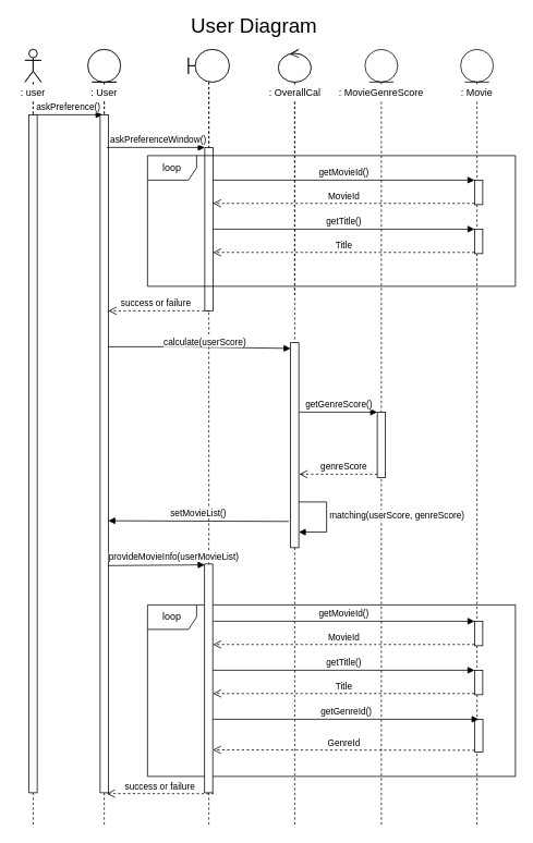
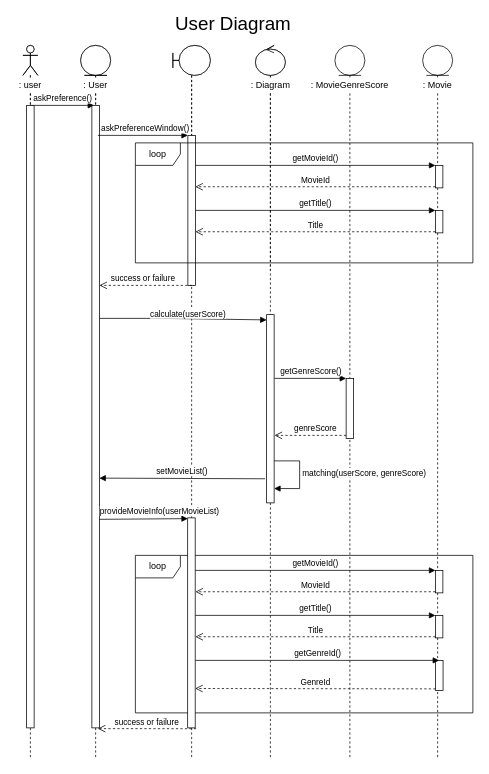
  <mxCell id="0" />
  <mxCell id="1" parent="0" />
  <mxCell id="2" value="loop" style="shape=umlFrame;whiteSpace=wrap;html=1;fillColor=#FFFFFF;" vertex="1" parent="1"><mxGeometry x="180" y="740" width="450" height="210" as="geometry" /></mxCell>
  <mxCell id="3" value="" style="shape=umlLifeline;participant=umlEntity;perimeter=lifelinePerimeter;whiteSpace=wrap;html=1;container=1;collapsible=0;recursiveResize=0;verticalAlign=top;spacingTop=36;outlineConnect=0;fillColor=#FFFFFF;" vertex="1" parent="1"><mxGeometry x="563" y="60" width="40" height="950" as="geometry" /></mxCell>
  <mxCell id="4" value="" style="html=1;points=[];perimeter=orthogonalPerimeter;" vertex="1" parent="3"><mxGeometry x="17.25" y="820" width="10" height="40" as="geometry" /></mxCell>
  <mxCell id="5" value="getGenreId()" style="html=1;verticalAlign=bottom;endArrow=block;" edge="1" parent="3" source="20"><mxGeometry relative="1" as="geometry"><mxPoint x="-313.25" y="810" as="sourcePoint" /><mxPoint x="22" y="820" as="targetPoint" /></mxGeometry></mxCell>
  <mxCell id="6" value="" style="shape=umlLifeline;participant=umlControl;perimeter=lifelinePerimeter;whiteSpace=wrap;html=1;container=1;collapsible=0;recursiveResize=0;verticalAlign=top;spacingTop=36;outlineConnect=0;fillColor=#FFFFFF;" vertex="1" parent="1"><mxGeometry x="340" y="60" width="40" height="300" as="geometry" /></mxCell>
  <mxCell id="7" value="" style="shape=umlLifeline;participant=umlActor;perimeter=lifelinePerimeter;whiteSpace=wrap;html=1;container=1;collapsible=0;recursiveResize=0;verticalAlign=top;spacingTop=36;outlineConnect=0;" vertex="1" parent="1"><mxGeometry x="30" y="60" width="20" height="300" as="geometry" /></mxCell>
  <mxCell id="8" value="" style="shape=umlLifeline;participant=umlBoundary;perimeter=lifelinePerimeter;whiteSpace=wrap;html=1;container=1;collapsible=0;recursiveResize=0;verticalAlign=top;spacingTop=36;outlineConnect=0;size=40;" vertex="1" parent="1"><mxGeometry x="230" y="60" width="50" height="300" as="geometry" /></mxCell>
  <mxCell id="9" value="askPreference()" style="html=1;verticalAlign=bottom;endArrow=block;" edge="1" parent="1" source="7"><mxGeometry width="80" relative="1" as="geometry"><mxPoint x="40" y="140" as="sourcePoint" /><mxPoint x="125" y="140" as="targetPoint" /></mxGeometry></mxCell>
  <mxCell id="10" value=": Movie" style="text;html=1;align=center;verticalAlign=middle;whiteSpace=wrap;rounded=0;fillColor=#FFFFFF;" vertex="1" parent="1"><mxGeometry x="560" y="103" width="46" height="20" as="geometry" /></mxCell>
  <mxCell id="11" value="" style="shape=umlLifeline;participant=umlEntity;perimeter=lifelinePerimeter;whiteSpace=wrap;html=1;container=1;collapsible=0;recursiveResize=0;verticalAlign=top;spacingTop=36;outlineConnect=0;fillColor=#FFFFFF;" vertex="1" parent="1"><mxGeometry x="107" y="60" width="40" height="300" as="geometry" /></mxCell>
  <mxCell id="12" value="" style="shape=umlLifeline;participant=umlEntity;perimeter=lifelinePerimeter;whiteSpace=wrap;html=1;container=1;collapsible=0;recursiveResize=0;verticalAlign=top;spacingTop=36;outlineConnect=0;fillColor=#FFFFFF;" vertex="1" parent="1"><mxGeometry x="446" y="60" width="40" height="950" as="geometry" /></mxCell>
  <mxCell id="13" value="" style="html=1;points=[];perimeter=orthogonalPerimeter;fillColor=#FFFFFF;" vertex="1" parent="12"><mxGeometry x="15" y="444" width="10" height="80" as="geometry" /></mxCell>
  <mxCell id="14" value="" style="shape=umlLifeline;participant=umlActor;perimeter=lifelinePerimeter;whiteSpace=wrap;html=1;container=1;collapsible=0;recursiveResize=0;verticalAlign=top;spacingTop=36;outlineConnect=0;" vertex="1" parent="12"><mxGeometry x="-416" width="20" height="950" as="geometry" /></mxCell>
  <mxCell id="15" value="" style="html=1;points=[];perimeter=orthogonalPerimeter;fillColor=#FFFFFF;" vertex="1" parent="14"><mxGeometry x="5" y="80" width="10" height="830" as="geometry" /></mxCell>
  <mxCell id="16" value="" style="shape=umlLifeline;participant=umlEntity;perimeter=lifelinePerimeter;whiteSpace=wrap;html=1;container=1;collapsible=0;recursiveResize=0;verticalAlign=top;spacingTop=36;outlineConnect=0;fillColor=#FFFFFF;" vertex="1" parent="12"><mxGeometry x="-339" width="40" height="950" as="geometry" /></mxCell>
  <mxCell id="17" value="" style="html=1;points=[];perimeter=orthogonalPerimeter;fillColor=#FFFFFF;" vertex="1" parent="16"><mxGeometry x="15" y="80" width="10" height="830" as="geometry" /></mxCell>
  <mxCell id="18" value="" style="shape=umlLifeline;participant=umlBoundary;perimeter=lifelinePerimeter;whiteSpace=wrap;html=1;container=1;collapsible=0;recursiveResize=0;verticalAlign=top;spacingTop=36;outlineConnect=0;size=40;" vertex="1" parent="12"><mxGeometry x="-216" width="50" height="950" as="geometry" /></mxCell>
  <mxCell id="19" value="" style="html=1;points=[];perimeter=orthogonalPerimeter;fillColor=#FFFFFF;" vertex="1" parent="18"><mxGeometry x="20" y="120" width="10" height="200" as="geometry" /></mxCell>
  <mxCell id="20" value="" style="html=1;points=[];perimeter=orthogonalPerimeter;" vertex="1" parent="18"><mxGeometry x="19.75" y="630" width="10" height="280" as="geometry" /></mxCell>
  <mxCell id="21" value="" style="shape=umlLifeline;participant=umlControl;perimeter=lifelinePerimeter;whiteSpace=wrap;html=1;container=1;collapsible=0;recursiveResize=0;verticalAlign=top;spacingTop=36;outlineConnect=0;fillColor=#FFFFFF;" vertex="1" parent="12"><mxGeometry x="-106" width="40" height="950" as="geometry" /></mxCell>
  <mxCell id="22" value="" style="html=1;points=[];perimeter=orthogonalPerimeter;fillColor=#FFFFFF;" vertex="1" parent="21"><mxGeometry x="15" y="359" width="10" height="251" as="geometry" /></mxCell>
  <mxCell id="23" value="askPreferenceWindow()" style="html=1;verticalAlign=bottom;endArrow=block;entryX=0;entryY=0;" edge="1" parent="12" target="19"><mxGeometry x="0.028" relative="1" as="geometry"><mxPoint x="-316" y="120" as="sourcePoint" /><mxPoint x="1" as="offset" /></mxGeometry></mxCell>
  <mxCell id="24" value="success or failure" style="html=1;verticalAlign=bottom;endArrow=open;dashed=1;endSize=8;exitX=0;exitY=0.95;" edge="1" parent="12"><mxGeometry x="0.061" relative="1" as="geometry"><mxPoint x="-314" y="320" as="targetPoint" /><mxPoint x="-190.5" y="320" as="sourcePoint" /><mxPoint as="offset" /></mxGeometry></mxCell>
  <mxCell id="25" value="setMovieList()" style="html=1;verticalAlign=bottom;endArrow=block;exitX=-0.2;exitY=0.872;exitDx=0;exitDy=0;exitPerimeter=0;" edge="1" parent="12" source="22"><mxGeometry width="80" relative="1" as="geometry"><mxPoint x="-96" y="577" as="sourcePoint" /><mxPoint x="-314" y="577" as="targetPoint" /></mxGeometry></mxCell>
  <mxCell id="26" value="success or failure" style="html=1;verticalAlign=bottom;endArrow=open;dashed=1;endSize=8;exitX=1.125;exitY=1.004;exitDx=0;exitDy=0;exitPerimeter=0;" edge="1" parent="12" source="20"><mxGeometry relative="1" as="geometry"><mxPoint x="-186" y="880" as="sourcePoint" /><mxPoint x="-316" y="911" as="targetPoint" /></mxGeometry></mxCell>
  <mxCell id="27" value=": MovieGenreScore" style="text;html=1;align=center;verticalAlign=middle;whiteSpace=wrap;rounded=0;fillColor=#FFFFFF;" vertex="1" parent="1"><mxGeometry x="406" y="103" width="120" height="20" as="geometry" /></mxCell>
  <mxCell id="28" value=": User" style="text;html=1;align=center;verticalAlign=middle;whiteSpace=wrap;rounded=0;fillColor=#FFFFFF;" vertex="1" parent="1"><mxGeometry x="107" y="103" width="40" height="20" as="geometry" /></mxCell>
  <mxCell id="29" value="getGenreScore()" style="html=1;verticalAlign=bottom;endArrow=block;entryX=0;entryY=0;" edge="1" parent="1" target="13"><mxGeometry relative="1" as="geometry"><mxPoint x="365.5" y="504" as="sourcePoint" /></mxGeometry></mxCell>
  <mxCell id="30" value="genreScore" style="html=1;verticalAlign=bottom;endArrow=open;dashed=1;endSize=8;exitX=0;exitY=0.95;" edge="1" parent="1" source="13"><mxGeometry x="-0.141" relative="1" as="geometry"><mxPoint x="365.5" y="580" as="targetPoint" /><mxPoint as="offset" /></mxGeometry></mxCell>
  <mxCell id="31" value="matching(userScore, genreScore)" style="edgeStyle=orthogonalEdgeStyle;html=1;align=left;spacingLeft=2;endArrow=block;rounded=0;entryX=1;entryY=0.924;entryDx=0;entryDy=0;entryPerimeter=0;" edge="1" parent="1" target="22"><mxGeometry x="-0.038" relative="1" as="geometry"><mxPoint x="365" y="614" as="sourcePoint" /><Array as="points"><mxPoint x="399" y="614" /><mxPoint x="399" y="650" /></Array><mxPoint x="373.5" y="634" as="targetPoint" /><mxPoint as="offset" /></mxGeometry></mxCell>
  <mxCell id="32" value="calculate(userScore)" style="html=1;verticalAlign=bottom;endArrow=block;entryX=0;entryY=0.028;entryDx=0;entryDy=0;entryPerimeter=0;" edge="1" parent="1" target="22"><mxGeometry x="0.059" y="-2" width="80" relative="1" as="geometry"><mxPoint x="132" y="424" as="sourcePoint" /><mxPoint x="350" y="424" as="targetPoint" /><Array as="points"><mxPoint x="215.5" y="424" /></Array><mxPoint as="offset" /></mxGeometry></mxCell>
  <mxCell id="33" value="loop" style="shape=umlFrame;whiteSpace=wrap;html=1;fillColor=#FFFFFF;" vertex="1" parent="1"><mxGeometry x="180" y="190" width="450" height="160" as="geometry" /></mxCell>
  <mxCell id="34" value="" style="html=1;points=[];perimeter=orthogonalPerimeter;fillColor=#FFFFFF;" vertex="1" parent="1"><mxGeometry x="580" y="220" width="10" height="30" as="geometry" /></mxCell>
  <mxCell id="35" value="getMovieId()" style="html=1;verticalAlign=bottom;endArrow=block;entryX=0;entryY=0;" edge="1" parent="1" source="19" target="34"><mxGeometry relative="1" as="geometry"><mxPoint x="510" y="220" as="sourcePoint" /></mxGeometry></mxCell>
  <mxCell id="36" value="MovieId" style="html=1;verticalAlign=bottom;endArrow=open;dashed=1;endSize=8;exitX=0;exitY=0.95;" edge="1" parent="1" source="34" target="19"><mxGeometry relative="1" as="geometry"><mxPoint x="510" y="296" as="targetPoint" /><mxPoint as="offset" /></mxGeometry></mxCell>
  <mxCell id="37" value="&lt;font style=&quot;font-size: 25px&quot;&gt;User Diagram&lt;/font&gt;" style="text;html=1;align=center;verticalAlign=middle;resizable=0;points=[];autosize=1;strokeColor=none;" vertex="1" parent="1"><mxGeometry x="195" y="20" width="230" height="20" as="geometry" /></mxCell>
  <mxCell id="38" value=": user" style="text;html=1;align=center;verticalAlign=middle;whiteSpace=wrap;rounded=0;fillColor=#FFFFFF;" vertex="1" parent="1"><mxGeometry x="20" y="103" width="40" height="20" as="geometry" /></mxCell>
- <mxCell id="39" value=": OverallCal" style="text;html=1;align=center;verticalAlign=middle;whiteSpace=wrap;rounded=0;fillColor=#FFFFFF;" vertex="1" parent="1"><mxGeometry x="318.5" y="103" width="83" height="20" as="geometry" /></mxCell>
+ <mxCell id="39" value=": Diagram" style="text;html=1;align=center;verticalAlign=middle;whiteSpace=wrap;rounded=0;fillColor=#FFFFFF;" vertex="1" parent="1"><mxGeometry x="318.5" y="103" width="83" height="20" as="geometry" /></mxCell>
  <mxCell id="40" value="provideMovieInfo(userMovieList)" style="html=1;verticalAlign=bottom;endArrow=block;exitX=1;exitY=0.665;exitDx=0;exitDy=0;exitPerimeter=0;" edge="1" parent="1" source="17"><mxGeometry x="0.35" y="1" width="80" relative="1" as="geometry"><mxPoint x="140" y="691" as="sourcePoint" /><mxPoint x="250" y="691" as="targetPoint" /><mxPoint as="offset" /></mxGeometry></mxCell>
  <mxCell id="41" value="GenreId" style="html=1;verticalAlign=bottom;endArrow=open;dashed=1;endSize=8;exitX=0;exitY=0.95;" edge="1" parent="1" source="4"><mxGeometry relative="1" as="geometry"><mxPoint x="259.75" y="917.5" as="targetPoint" /></mxGeometry></mxCell>
  <mxCell id="42" value="" style="html=1;points=[];perimeter=orthogonalPerimeter;fillColor=#FFFFFF;" vertex="1" parent="1"><mxGeometry x="580" y="280" width="10" height="30" as="geometry" /></mxCell>
  <mxCell id="43" value="getTitle()" style="html=1;verticalAlign=bottom;endArrow=block;entryX=0;entryY=0;" edge="1" parent="1" target="42"><mxGeometry relative="1" as="geometry"><mxPoint x="260" y="280" as="sourcePoint" /></mxGeometry></mxCell>
  <mxCell id="44" value="Title" style="html=1;verticalAlign=bottom;endArrow=open;dashed=1;endSize=8;exitX=0;exitY=0.95;" edge="1" parent="1" source="42"><mxGeometry relative="1" as="geometry"><mxPoint x="260" y="308.5" as="targetPoint" /><mxPoint as="offset" /></mxGeometry></mxCell>
  <mxCell id="45" value="" style="html=1;points=[];perimeter=orthogonalPerimeter;fillColor=#FFFFFF;" vertex="1" parent="1"><mxGeometry x="580" y="760" width="10" height="30" as="geometry" /></mxCell>
  <mxCell id="46" value="getMovieId()" style="html=1;verticalAlign=bottom;endArrow=block;entryX=0;entryY=0;" edge="1" parent="1" target="45"><mxGeometry relative="1" as="geometry"><mxPoint x="260" y="760" as="sourcePoint" /></mxGeometry></mxCell>
  <mxCell id="47" value="MovieId" style="html=1;verticalAlign=bottom;endArrow=open;dashed=1;endSize=8;exitX=0;exitY=0.95;" edge="1" parent="1" source="45"><mxGeometry relative="1" as="geometry"><mxPoint x="260" y="788.5" as="targetPoint" /><mxPoint as="offset" /></mxGeometry></mxCell>
  <mxCell id="48" value="" style="html=1;points=[];perimeter=orthogonalPerimeter;fillColor=#FFFFFF;" vertex="1" parent="1"><mxGeometry x="580" y="820" width="10" height="30" as="geometry" /></mxCell>
  <mxCell id="49" value="getTitle()" style="html=1;verticalAlign=bottom;endArrow=block;entryX=0;entryY=0;" edge="1" parent="1" target="48"><mxGeometry relative="1" as="geometry"><mxPoint x="260" y="820" as="sourcePoint" /></mxGeometry></mxCell>
  <mxCell id="50" value="Title" style="html=1;verticalAlign=bottom;endArrow=open;dashed=1;endSize=8;exitX=0;exitY=0.95;" edge="1" parent="1" source="48"><mxGeometry relative="1" as="geometry"><mxPoint x="260" y="848.5" as="targetPoint" /><mxPoint as="offset" /></mxGeometry></mxCell>
